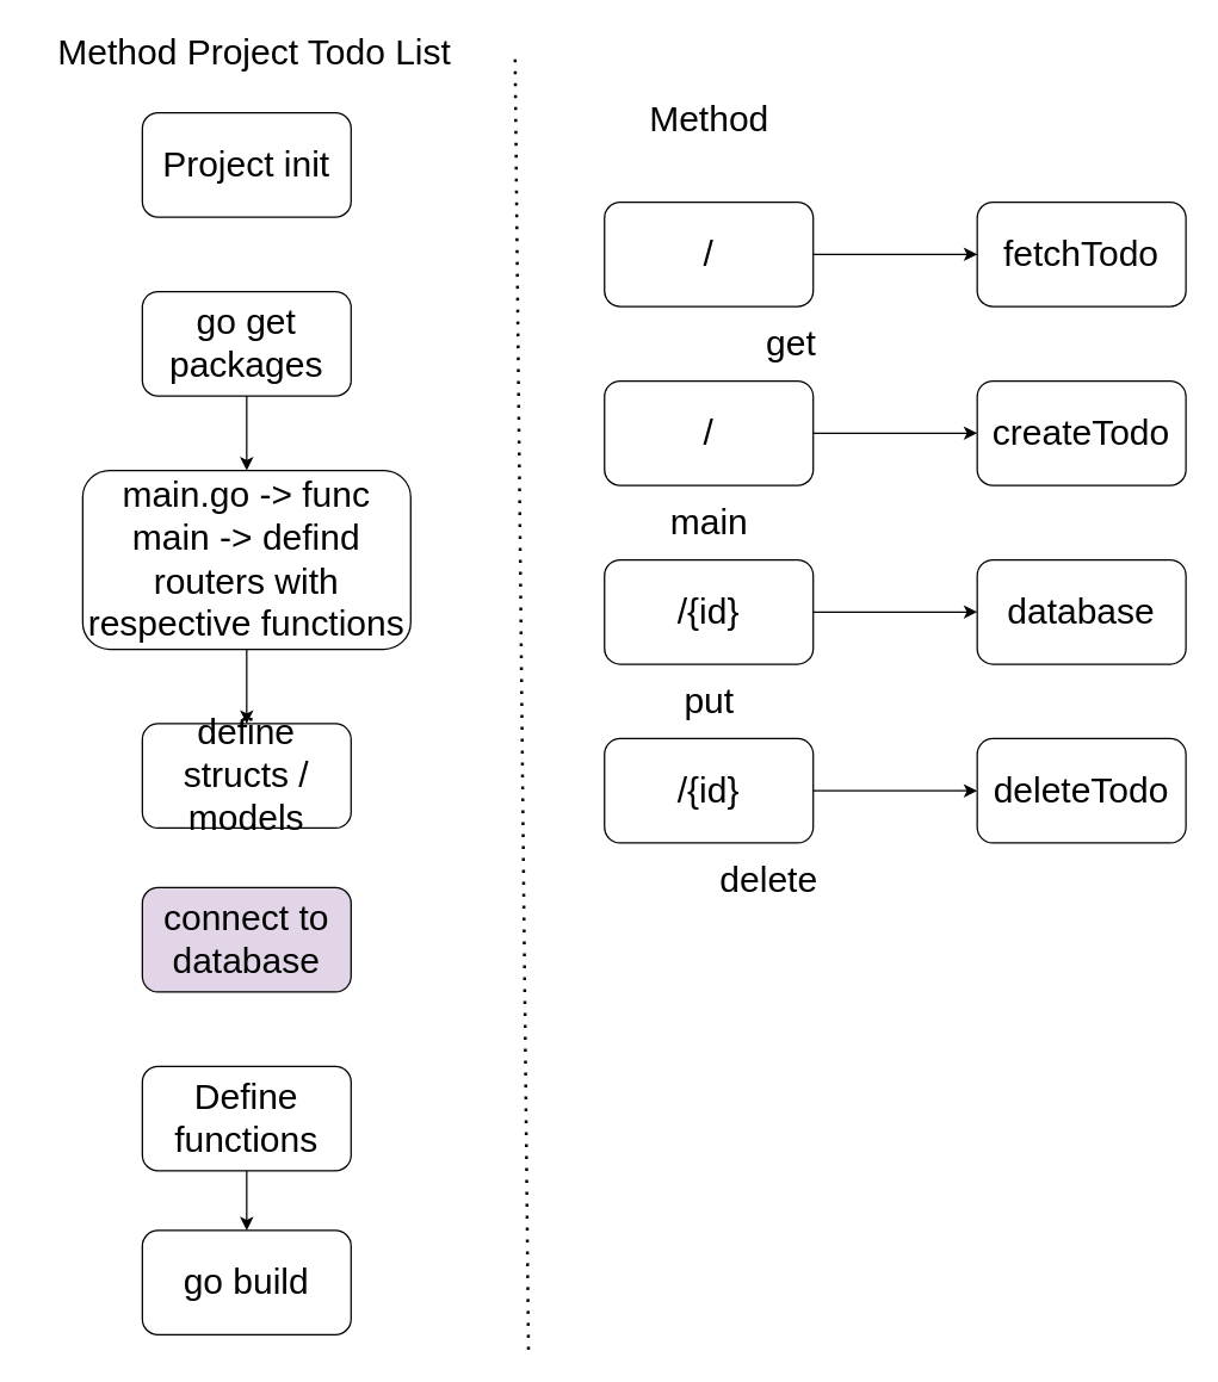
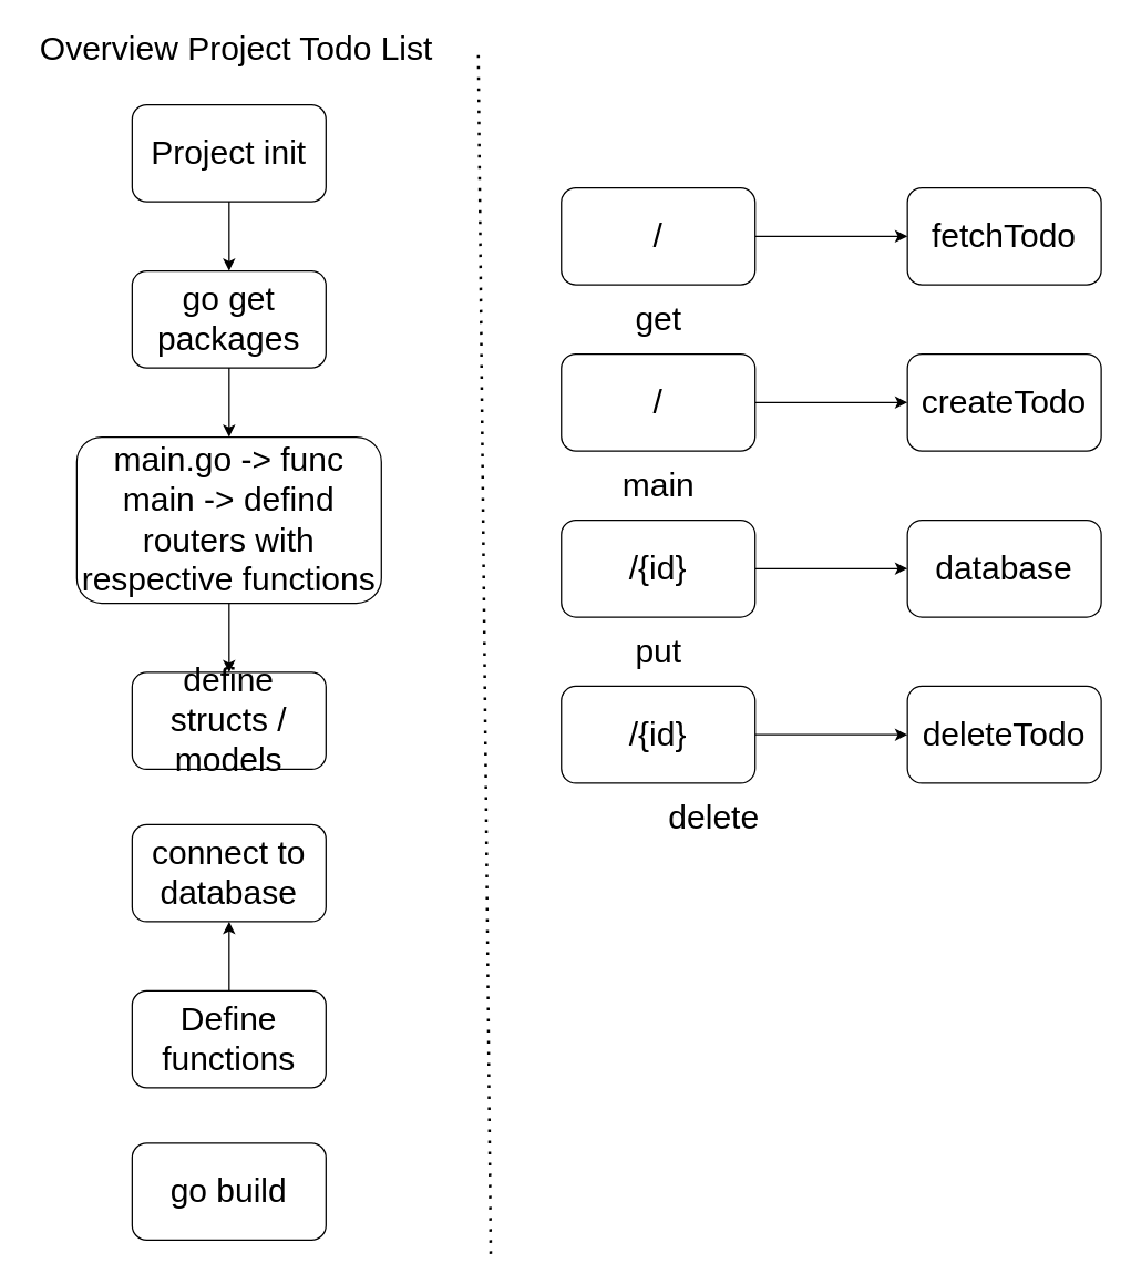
  <mxCell id="0" />
  <mxCell id="1" parent="0" />
  <mxCell id="2" value="Project init" style="rounded=1;whiteSpace=wrap;html=1;fontSize=24;" vertex="1" parent="1"><mxGeometry x="95" y="75" width="140" height="70" as="geometry" /></mxCell>
  <mxCell id="3" style="edgeStyle=none;html=1;exitX=0.5;exitY=1;exitDx=0;exitDy=0;entryX=0.5;entryY=0;entryDx=0;entryDy=0;fontSize=24;" edge="1" parent="1" source="4" target="6"><mxGeometry relative="1" as="geometry" /></mxCell>
  <mxCell id="4" value="go get packages" style="rounded=1;whiteSpace=wrap;html=1;fontSize=24;" vertex="1" parent="1"><mxGeometry x="95" y="195" width="140" height="70" as="geometry" /></mxCell>
  <mxCell id="5" style="edgeStyle=none;html=1;exitX=0.5;exitY=1;exitDx=0;exitDy=0;entryX=0.5;entryY=0;entryDx=0;entryDy=0;fontSize=24;" edge="1" parent="1" source="6" target="7"><mxGeometry relative="1" as="geometry" /></mxCell>
  <mxCell id="6" value="main.go -&amp;gt; func main -&amp;gt; defind routers with respective functions" style="rounded=1;whiteSpace=wrap;html=1;fontSize=24;" vertex="1" parent="1"><mxGeometry x="55" y="315" width="220" height="120" as="geometry" /></mxCell>
  <mxCell id="7" value="define structs / models" style="rounded=1;whiteSpace=wrap;html=1;fontSize=24;" vertex="1" parent="1"><mxGeometry x="95" y="485" width="140" height="70" as="geometry" /></mxCell>
- <mxCell id="8" value="connect to database" style="rounded=1;whiteSpace=wrap;html=1;fontSize=24;fillColor=#e1d5e7;" vertex="1" parent="1"><mxGeometry x="95" y="595" width="140" height="70" as="geometry" /></mxCell>
- <mxCell id="9" style="edgeStyle=none;html=1;exitX=0.5;exitY=1;exitDx=0;exitDy=0;entryX=0.5;entryY=0;entryDx=0;entryDy=0;fontSize=24;" edge="1" parent="1" source="10" target="11"><mxGeometry relative="1" as="geometry" /></mxCell>
+ <mxCell id="8" value="connect to database" style="rounded=1;whiteSpace=wrap;html=1;fontSize=24;" vertex="1" parent="1"><mxGeometry x="95" y="595" width="140" height="70" as="geometry" /></mxCell>
+ <mxCell id="9" style="edgeStyle=none;html=1;exitX=0.5;exitY=1;exitDx=0;exitDy=0;fontSize=24;" edge="1" parent="1" source="10" target="8"><mxGeometry relative="1" as="geometry" /></mxCell>
  <mxCell id="10" value="Define functions" style="rounded=1;whiteSpace=wrap;html=1;fontSize=24;" vertex="1" parent="1"><mxGeometry x="95" y="715" width="140" height="70" as="geometry" /></mxCell>
  <mxCell id="11" value="&lt;font style=&quot;font-size: 24px&quot;&gt;go build&lt;/font&gt;" style="rounded=1;whiteSpace=wrap;html=1;fontSize=24;" vertex="1" parent="1"><mxGeometry x="95" y="825" width="140" height="70" as="geometry" /></mxCell>
  <mxCell id="12" style="edgeStyle=none;html=1;exitX=1;exitY=0.5;exitDx=0;exitDy=0;entryX=0;entryY=0.5;entryDx=0;entryDy=0;fontSize=24;" edge="1" parent="1" source="13" target="23"><mxGeometry relative="1" as="geometry" /></mxCell>
  <mxCell id="13" value="/" style="rounded=1;whiteSpace=wrap;html=1;fontSize=24;" vertex="1" parent="1"><mxGeometry x="405" y="135" width="140" height="70" as="geometry" /></mxCell>
  <mxCell id="14" style="edgeStyle=none;html=1;exitX=1;exitY=0.5;exitDx=0;exitDy=0;entryX=0;entryY=0.5;entryDx=0;entryDy=0;fontSize=24;" edge="1" parent="1" source="15" target="24"><mxGeometry relative="1" as="geometry" /></mxCell>
  <mxCell id="15" value="/" style="rounded=1;whiteSpace=wrap;html=1;fontSize=24;" vertex="1" parent="1"><mxGeometry x="405" y="255" width="140" height="70" as="geometry" /></mxCell>
  <mxCell id="16" style="edgeStyle=none;html=1;exitX=1;exitY=0.5;exitDx=0;exitDy=0;entryX=0;entryY=0.5;entryDx=0;entryDy=0;fontSize=24;" edge="1" parent="1" source="17" target="25"><mxGeometry relative="1" as="geometry" /></mxCell>
  <mxCell id="17" value="/{id}" style="rounded=1;whiteSpace=wrap;html=1;fontSize=24;" vertex="1" parent="1"><mxGeometry x="405" y="375" width="140" height="70" as="geometry" /></mxCell>
  <mxCell id="18" style="edgeStyle=none;html=1;exitX=1;exitY=0.5;exitDx=0;exitDy=0;entryX=0;entryY=0.5;entryDx=0;entryDy=0;fontSize=24;" edge="1" parent="1" source="19" target="26"><mxGeometry relative="1" as="geometry" /></mxCell>
  <mxCell id="19" value="/{id}" style="rounded=1;whiteSpace=wrap;html=1;fontSize=24;" vertex="1" parent="1"><mxGeometry x="405" y="495" width="140" height="70" as="geometry" /></mxCell>
  <mxCell id="20" value="" style="endArrow=none;dashed=1;html=1;dashPattern=1 3;strokeWidth=2;fontSize=24;" edge="1" parent="1"><mxGeometry width="50" height="50" relative="1" as="geometry"><mxPoint x="354" y="905" as="sourcePoint" /><mxPoint x="345" y="35" as="targetPoint" /></mxGeometry></mxCell>
- <mxCell id="22" value="Method Project Todo List" style="text;html=1;align=center;verticalAlign=middle;resizable=0;points=[];autosize=1;strokeColor=none;fillColor=none;fontSize=24;" vertex="1" parent="1"><mxGeometry x="20" y="20" width="300" height="30" as="geometry" /></mxCell>
+ <mxCell id="21" value="" style="endArrow=classic;html=1;exitX=0.5;exitY=1;exitDx=0;exitDy=0;entryX=0.5;entryY=0;entryDx=0;entryDy=0;fontSize=24;" edge="1" parent="1" source="2" target="4"><mxGeometry width="50" height="50" relative="1" as="geometry"><mxPoint x="345" y="325" as="sourcePoint" /><mxPoint x="395" y="275" as="targetPoint" /></mxGeometry></mxCell>
+ <mxCell id="22" value="Overview Project Todo List" style="text;html=1;align=center;verticalAlign=middle;resizable=0;points=[];autosize=1;strokeColor=none;fillColor=none;fontSize=24;" vertex="1" parent="1"><mxGeometry x="20" y="20" width="300" height="30" as="geometry" /></mxCell>
  <mxCell id="23" value="fetchTodo" style="rounded=1;whiteSpace=wrap;html=1;fontSize=24;" vertex="1" parent="1"><mxGeometry x="655" y="135" width="140" height="70" as="geometry" /></mxCell>
  <mxCell id="24" value="createTodo" style="rounded=1;whiteSpace=wrap;html=1;fontSize=24;" vertex="1" parent="1"><mxGeometry x="655" y="255" width="140" height="70" as="geometry" /></mxCell>
  <mxCell id="25" value="database" style="rounded=1;whiteSpace=wrap;html=1;fontSize=24;" vertex="1" parent="1"><mxGeometry x="655" y="375" width="140" height="70" as="geometry" /></mxCell>
  <mxCell id="26" value="deleteTodo" style="rounded=1;whiteSpace=wrap;html=1;fontSize=24;" vertex="1" parent="1"><mxGeometry x="655" y="495" width="140" height="70" as="geometry" /></mxCell>
- <mxCell id="27" value="get" style="text;html=1;align=center;verticalAlign=middle;resizable=0;points=[];autosize=1;strokeColor=none;fillColor=none;fontSize=24;" vertex="1" parent="1"><mxGeometry x="505" y="215" width="50" height="30" as="geometry" /></mxCell>
+ <mxCell id="27" value="get" style="text;html=1;align=center;verticalAlign=middle;resizable=0;points=[];autosize=1;strokeColor=none;fillColor=none;fontSize=24;" vertex="1" parent="1"><mxGeometry x="450" y="215" width="50" height="30" as="geometry" /></mxCell>
  <mxCell id="28" value="main" style="text;html=1;align=center;verticalAlign=middle;resizable=0;points=[];autosize=1;strokeColor=none;fillColor=none;fontSize=24;" vertex="1" parent="1"><mxGeometry x="445" y="335" width="60" height="30" as="geometry" /></mxCell>
  <mxCell id="29" value="put" style="text;html=1;align=center;verticalAlign=middle;resizable=0;points=[];autosize=1;strokeColor=none;fillColor=none;fontSize=24;" vertex="1" parent="1"><mxGeometry x="450" y="455" width="50" height="30" as="geometry" /></mxCell>
  <mxCell id="30" value="delete" style="text;html=1;align=center;verticalAlign=middle;resizable=0;points=[];autosize=1;strokeColor=none;fillColor=none;fontSize=24;" vertex="1" parent="1"><mxGeometry x="475" y="575" width="80" height="30" as="geometry" /></mxCell>
- <mxCell id="31" value="Method" style="text;html=1;align=center;verticalAlign=middle;resizable=0;points=[];autosize=1;strokeColor=none;fillColor=none;fontSize=24;" vertex="1" parent="1"><mxGeometry x="425" y="65" width="100" height="30" as="geometry" /></mxCell>
